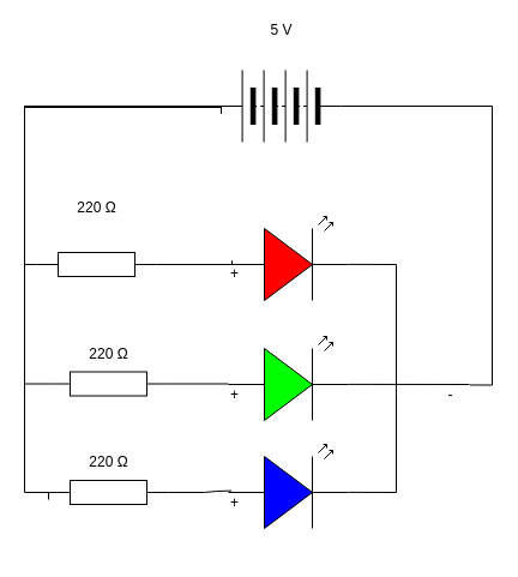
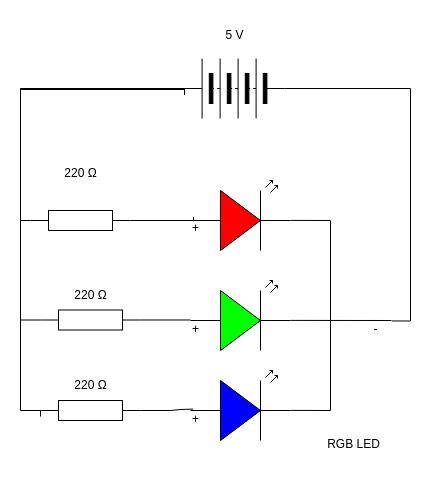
  <mxCell id="0" />
  <mxCell id="1" parent="0" />
  <mxCell id="2" value="" style="group" vertex="1" connectable="0" parent="1"><mxGeometry x="180" y="180" width="213" height="279" as="geometry" /></mxCell>
+ <mxCell id="3" value="RGB LED" style="text;html=1;align=center;verticalAlign=middle;resizable=0;points=[];autosize=1;strokeColor=none;fillColor=none;" vertex="1" parent="2"><mxGeometry x="133" y="249" width="80" height="30" as="geometry" /></mxCell>
  <mxCell id="4" style="edgeStyle=none;rounded=0;html=1;endArrow=none;endFill=0;movable=1;resizable=1;rotatable=1;deletable=1;editable=1;connectable=1;entryX=1;entryY=0.57;entryDx=0;entryDy=0;entryPerimeter=0;" edge="1" parent="2" target="5"><mxGeometry relative="1" as="geometry"><mxPoint x="200" y="140" as="targetPoint" /><mxPoint x="211" y="140" as="sourcePoint" /></mxGeometry></mxCell>
  <mxCell id="5" value="" style="verticalLabelPosition=bottom;shadow=0;dashed=0;align=center;html=1;verticalAlign=top;shape=mxgraph.electrical.opto_electronics.led_2;pointerEvents=1;fillColor=#00FF00;movable=1;resizable=1;rotatable=1;deletable=1;editable=1;connectable=1;points=[[0,0.57,0,0,0],[1,0.56,0,0,0]];" vertex="1" parent="2"><mxGeometry x="10" y="100" width="100" height="70" as="geometry" /></mxCell>
  <mxCell id="6" style="edgeStyle=none;rounded=0;html=1;exitX=1;exitY=0.57;exitDx=0;exitDy=0;exitPerimeter=0;endArrow=none;endFill=0;movable=1;resizable=1;rotatable=1;deletable=1;editable=1;connectable=1;" edge="1" parent="2" source="7"><mxGeometry relative="1" as="geometry"><mxPoint x="150" y="140" as="targetPoint" /><Array as="points"><mxPoint x="150" y="230" /></Array></mxGeometry></mxCell>
  <mxCell id="7" value="" style="verticalLabelPosition=bottom;shadow=0;dashed=0;align=center;html=1;verticalAlign=top;shape=mxgraph.electrical.opto_electronics.led_2;pointerEvents=1;fillColor=#0000ff;movable=1;resizable=1;rotatable=1;deletable=1;editable=1;connectable=1;" vertex="1" parent="2"><mxGeometry x="10" y="190" width="100" height="70" as="geometry" /></mxCell>
  <mxCell id="8" style="edgeStyle=none;html=1;exitX=1;exitY=0.57;exitDx=0;exitDy=0;exitPerimeter=0;endArrow=none;endFill=0;rounded=0;movable=1;resizable=1;rotatable=1;deletable=1;editable=1;connectable=1;" edge="1" parent="2" source="9"><mxGeometry relative="1" as="geometry"><mxPoint x="150" y="140" as="targetPoint" /><Array as="points"><mxPoint x="150" y="40" /></Array></mxGeometry></mxCell>
  <mxCell id="9" value="" style="verticalLabelPosition=bottom;shadow=0;dashed=0;align=center;html=1;verticalAlign=top;shape=mxgraph.electrical.opto_electronics.led_2;pointerEvents=1;fillColor=#FF0000;movable=1;resizable=1;rotatable=1;deletable=1;editable=1;connectable=1;" vertex="1" parent="2"><mxGeometry x="10" width="100" height="70" as="geometry" /></mxCell>
  <mxCell id="10" value="+" style="text;html=1;align=center;verticalAlign=middle;resizable=0;points=[];autosize=1;strokeColor=none;fillColor=none;" vertex="1" parent="2"><mxGeometry y="33" width="30" height="30" as="geometry" /></mxCell>
  <mxCell id="11" value="+" style="text;html=1;align=center;verticalAlign=middle;resizable=0;points=[];autosize=1;strokeColor=none;fillColor=none;" vertex="1" parent="2"><mxGeometry y="134" width="30" height="30" as="geometry" /></mxCell>
  <mxCell id="12" value="+" style="text;html=1;align=center;verticalAlign=middle;resizable=0;points=[];autosize=1;strokeColor=none;fillColor=none;" vertex="1" parent="2"><mxGeometry y="224" width="30" height="30" as="geometry" /></mxCell>
  <mxCell id="13" value="-" style="text;html=1;align=center;verticalAlign=middle;resizable=0;points=[];autosize=1;strokeColor=none;fillColor=none;" vertex="1" parent="2"><mxGeometry x="180" y="134" width="30" height="30" as="geometry" /></mxCell>
  <mxCell id="14" value="" style="pointerEvents=1;verticalLabelPosition=bottom;shadow=0;dashed=0;align=center;html=1;verticalAlign=top;shape=mxgraph.electrical.miscellaneous.batteryStack;rotation=-180;" vertex="1" parent="1"><mxGeometry x="184" y="58" width="100" height="60" as="geometry" /></mxCell>
  <mxCell id="15" value="" style="pointerEvents=1;verticalLabelPosition=bottom;shadow=0;dashed=0;align=center;html=1;verticalAlign=top;shape=mxgraph.electrical.resistors.resistor_1;" vertex="1" parent="1"><mxGeometry x="30" y="210" width="100" height="20" as="geometry" /></mxCell>
  <mxCell id="16" value="" style="pointerEvents=1;verticalLabelPosition=bottom;shadow=0;dashed=0;align=center;html=1;verticalAlign=top;shape=mxgraph.electrical.resistors.resistor_1;" vertex="1" parent="1"><mxGeometry x="40" y="309.5" width="100" height="20" as="geometry" /></mxCell>
  <mxCell id="17" value="" style="pointerEvents=1;verticalLabelPosition=bottom;shadow=0;dashed=0;align=center;html=1;verticalAlign=top;shape=mxgraph.electrical.resistors.resistor_1;" vertex="1" parent="1"><mxGeometry x="40" y="400" width="100" height="20" as="geometry" /></mxCell>
  <mxCell id="18" style="edgeStyle=orthogonalEdgeStyle;html=1;entryX=1.048;entryY=0.282;entryDx=0;entryDy=0;entryPerimeter=0;rounded=0;endArrow=none;endFill=0;" edge="1" parent="1"><mxGeometry relative="1" as="geometry"><mxPoint x="284" y="88" as="sourcePoint" /><mxPoint x="391.44" y="320.46" as="targetPoint" /><Array as="points"><mxPoint x="410" y="88" /><mxPoint x="410" y="321" /></Array></mxGeometry></mxCell>
  <mxCell id="19" style="edgeStyle=none;html=1;entryX=0.333;entryY=0.183;entryDx=0;entryDy=0;entryPerimeter=0;rounded=0;curved=0;endArrow=none;endFill=0;" edge="1" parent="1" source="16" target="11"><mxGeometry relative="1" as="geometry" /></mxCell>
  <mxCell id="20" style="edgeStyle=none;html=1;entryX=0.421;entryY=0.153;entryDx=0;entryDy=0;entryPerimeter=0;rounded=0;curved=0;endArrow=none;endFill=0;" edge="1" parent="1" source="17" target="12"><mxGeometry relative="1" as="geometry"><Array as="points"><mxPoint x="170" y="410" /><mxPoint x="180" y="409" /></Array></mxGeometry></mxCell>
  <mxCell id="21" style="edgeStyle=orthogonalEdgeStyle;html=1;entryX=0;entryY=0.5;entryDx=0;entryDy=0;entryPerimeter=0;rounded=0;curved=0;endArrow=none;endFill=0;" edge="1" parent="1" source="14" target="15"><mxGeometry relative="1" as="geometry" /></mxCell>
  <mxCell id="22" style="edgeStyle=orthogonalEdgeStyle;html=1;entryX=0;entryY=0.5;entryDx=0;entryDy=0;entryPerimeter=0;rounded=0;endArrow=none;endFill=0;exitX=1;exitY=0.5;exitDx=0;exitDy=0;" edge="1" parent="1" source="14" target="16"><mxGeometry relative="1" as="geometry"><mxPoint x="184" y="56.467" as="sourcePoint" /><mxPoint x="40" y="287.5" as="targetPoint" /><Array as="points"><mxPoint x="184" y="89" /><mxPoint x="20" y="89" /><mxPoint x="20" y="320" /></Array></mxGeometry></mxCell>
  <mxCell id="23" style="edgeStyle=orthogonalEdgeStyle;html=1;entryX=0;entryY=0.5;entryDx=0;entryDy=0;entryPerimeter=0;endArrow=none;endFill=0;rounded=0;" edge="1" parent="1"><mxGeometry relative="1" as="geometry"><mxPoint x="184" y="94.467" as="sourcePoint" /><mxPoint x="40" y="416" as="targetPoint" /><Array as="points"><mxPoint x="184" y="88" /><mxPoint x="20" y="88" /><mxPoint x="20" y="410" /><mxPoint x="40" y="410" /></Array></mxGeometry></mxCell>
  <mxCell id="24" style="edgeStyle=orthogonalEdgeStyle;html=1;rounded=0;endArrow=none;endFill=0;entryX=0.433;entryY=0.122;entryDx=0;entryDy=0;entryPerimeter=0;" edge="1" parent="1" source="15" target="10"><mxGeometry relative="1" as="geometry"><Array as="points"><mxPoint x="193" y="220" /></Array></mxGeometry></mxCell>
  <mxCell id="25" value="220 Ω" style="text;html=1;align=center;verticalAlign=middle;resizable=0;points=[];autosize=1;strokeColor=none;fillColor=none;" vertex="1" parent="1"><mxGeometry x="50" y="158" width="60" height="30" as="geometry" /></mxCell>
  <mxCell id="26" value="220 Ω" style="text;html=1;align=center;verticalAlign=middle;resizable=0;points=[];autosize=1;strokeColor=none;fillColor=none;" vertex="1" parent="1"><mxGeometry x="60" y="279.5" width="60" height="30" as="geometry" /></mxCell>
  <mxCell id="27" value="220 Ω" style="text;html=1;align=center;verticalAlign=middle;resizable=0;points=[];autosize=1;strokeColor=none;fillColor=none;" vertex="1" parent="1"><mxGeometry x="60" y="370" width="60" height="30" as="geometry" /></mxCell>
- <mxCell id="28" value="5 V" style="text;html=1;align=center;verticalAlign=middle;resizable=0;points=[];autosize=1;strokeColor=none;fillColor=none;" vertex="1" parent="1"><mxGeometry x="214" y="10" width="40" height="30" as="geometry" /></mxCell>
+ <mxCell id="28" value="5 V" style="text;html=1;align=center;verticalAlign=middle;resizable=0;points=[];autosize=1;strokeColor=none;fillColor=none;" vertex="1" parent="1"><mxGeometry x="214" y="20" width="40" height="30" as="geometry" /></mxCell>
